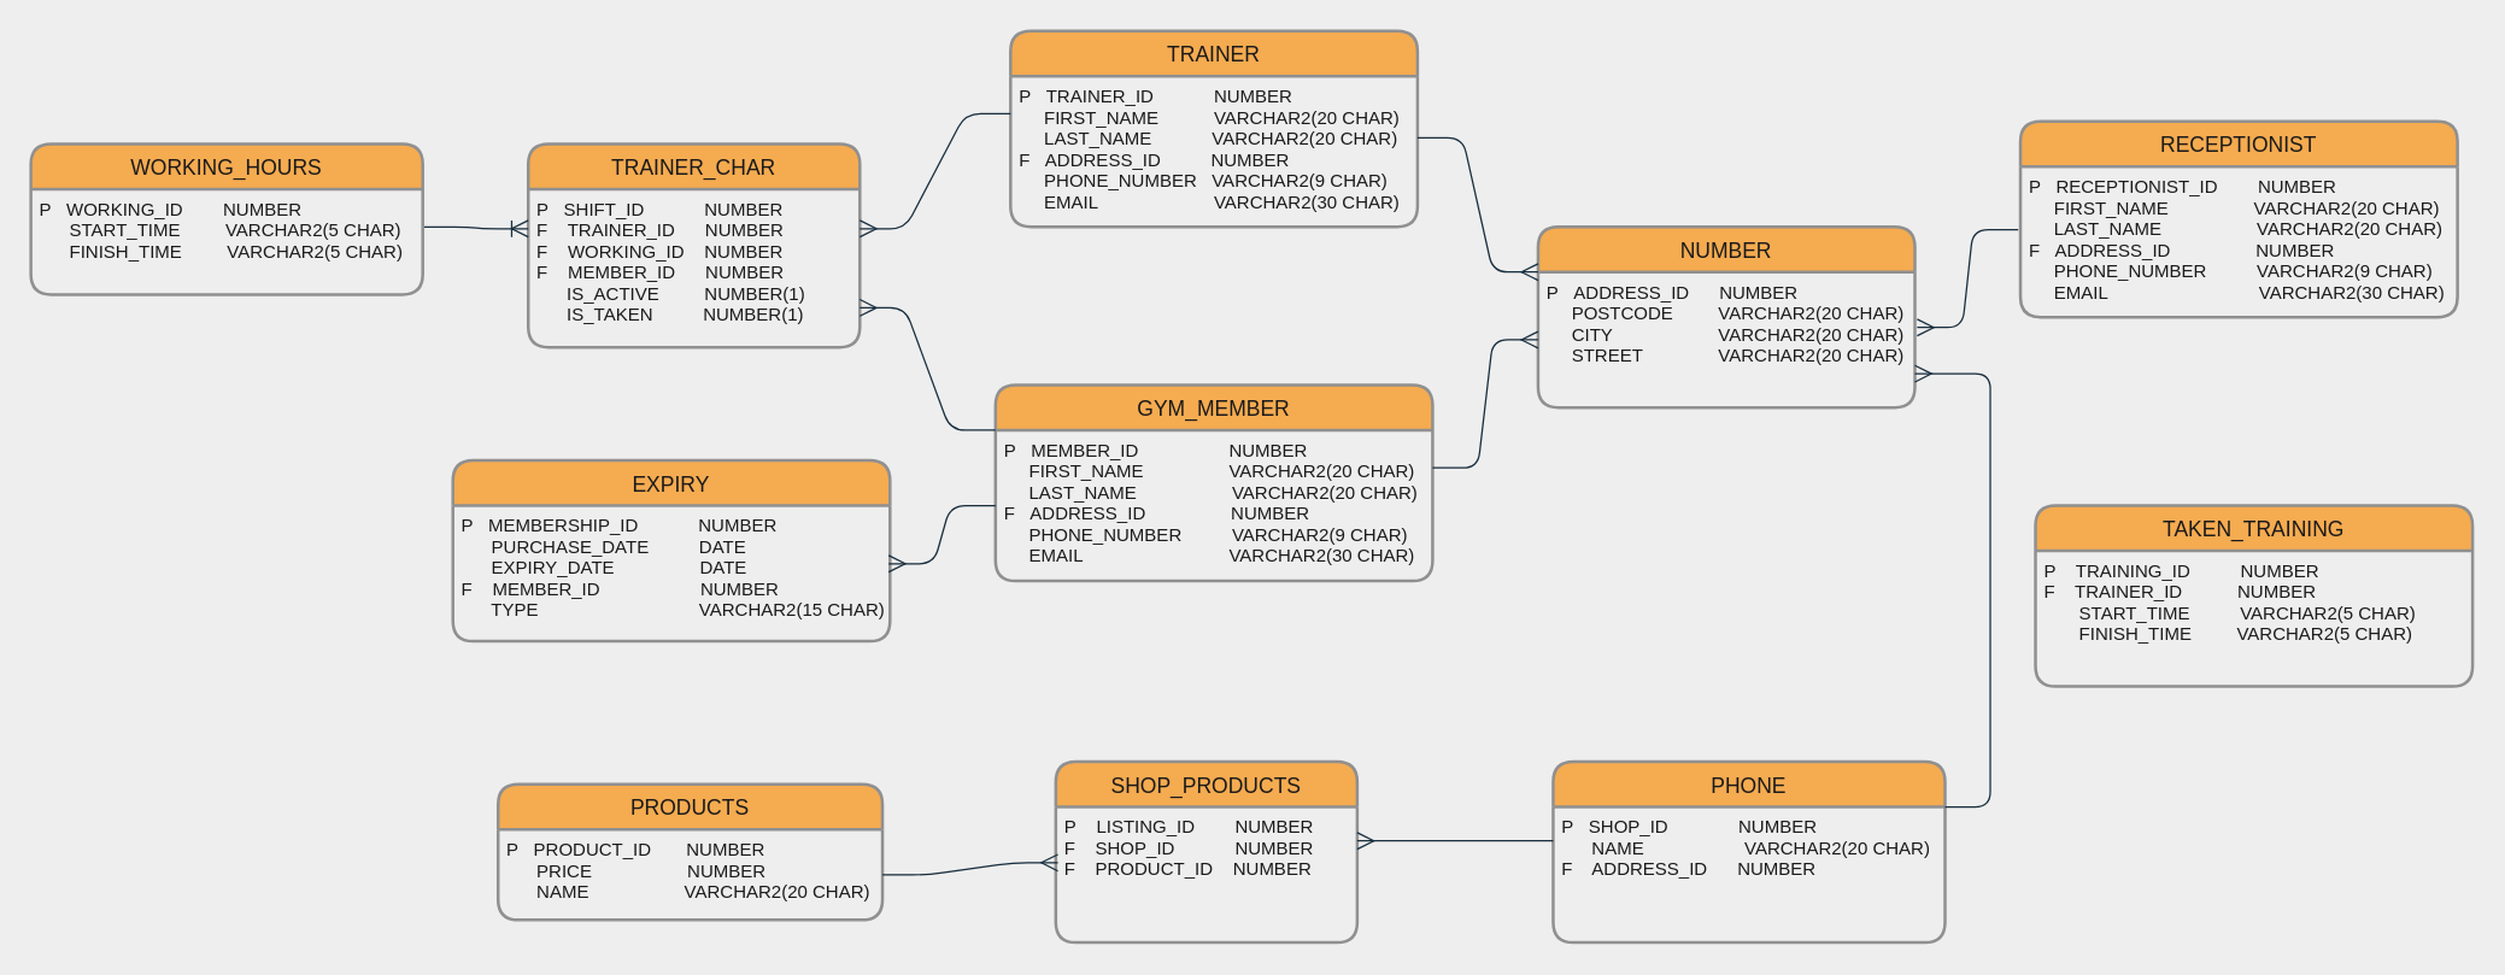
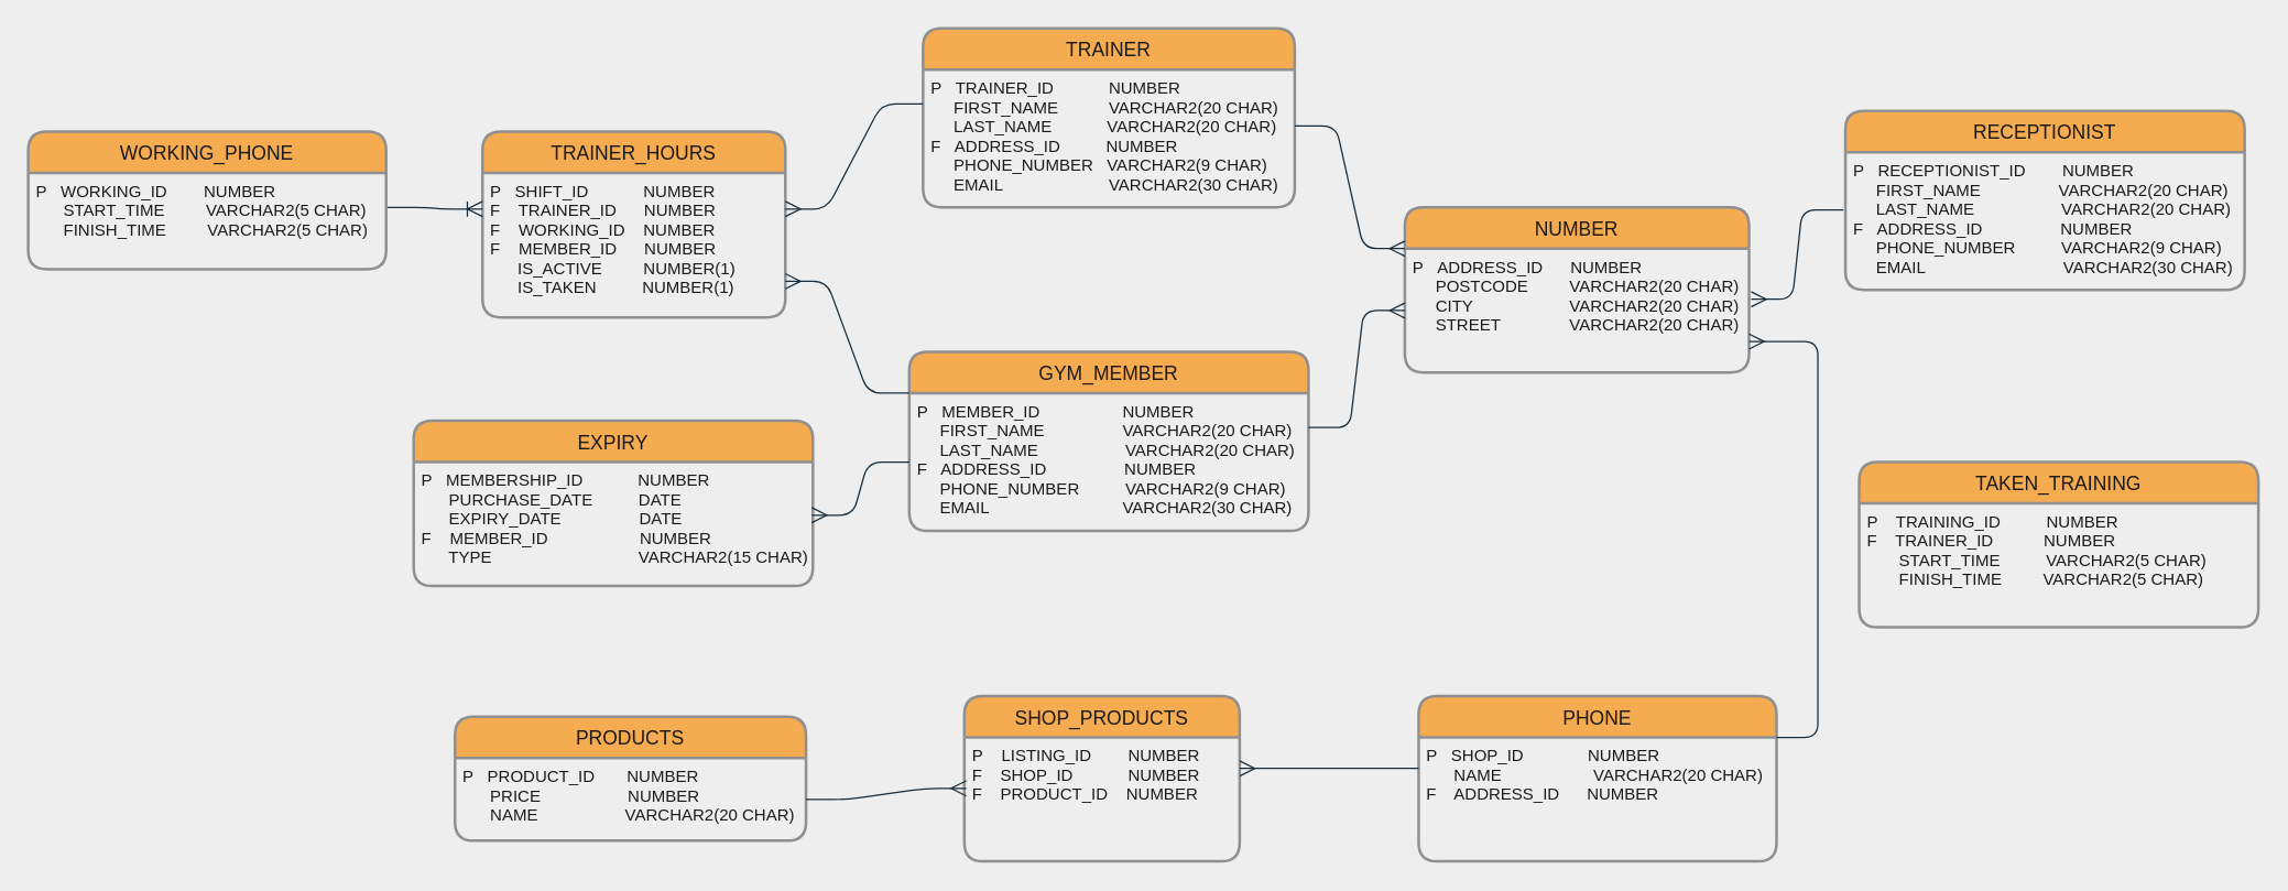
  <mxCell id="0" />
  <mxCell id="1" parent="0" />
  <mxCell id="2" value="TRAINER" style="swimlane;childLayout=stackLayout;horizontal=1;startSize=30;horizontalStack=0;rounded=1;fontSize=14;fontStyle=0;strokeWidth=2;resizeParent=0;resizeLast=1;shadow=0;dashed=0;align=center;fillColor=#F5AB50;strokeColor=#909090;fontColor=#1A1A1A;" vertex="1" parent="1"><mxGeometry x="670" y="20" width="270" height="130" as="geometry" /></mxCell>
  <mxCell id="3" value="P   TRAINER_ID            NUMBER&#10;     FIRST_NAME           VARCHAR2(20 CHAR)&#10;     LAST_NAME            VARCHAR2(20 CHAR)&#10;F   ADDRESS_ID          NUMBER&#10;     PHONE_NUMBER   VARCHAR2(9 CHAR)&#10;     EMAIL                       VARCHAR2(30 CHAR)" style="align=left;strokeColor=none;fillColor=none;spacingLeft=4;fontSize=12;verticalAlign=top;resizable=0;rotatable=0;part=1;fontColor=#1A1A1A;" vertex="1" parent="2"><mxGeometry y="30" width="270" height="100" as="geometry" /></mxCell>
  <mxCell id="4" value="RECEPTIONIST" style="swimlane;childLayout=stackLayout;horizontal=1;startSize=30;horizontalStack=0;rounded=1;fontSize=14;fontStyle=0;strokeWidth=2;resizeParent=0;resizeLast=1;shadow=0;dashed=0;align=center;fillColor=#F5AB50;strokeColor=#909090;fontColor=#1A1A1A;" vertex="1" parent="1"><mxGeometry x="1340" y="80" width="290" height="130" as="geometry" /></mxCell>
  <mxCell id="5" value="P   RECEPTIONIST_ID        NUMBER&#10;     FIRST_NAME                 VARCHAR2(20 CHAR)&#10;     LAST_NAME                   VARCHAR2(20 CHAR)&#10;F   ADDRESS_ID                 NUMBER&#10;     PHONE_NUMBER          VARCHAR2(9 CHAR)&#10;     EMAIL                              VARCHAR2(30 CHAR)" style="align=left;strokeColor=none;fillColor=none;spacingLeft=4;fontSize=12;verticalAlign=top;resizable=0;rotatable=0;part=1;fontColor=#1A1A1A;" vertex="1" parent="4"><mxGeometry y="30" width="290" height="100" as="geometry" /></mxCell>
- <mxCell id="6" value="TRAINER_CHAR" style="swimlane;childLayout=stackLayout;horizontal=1;startSize=30;horizontalStack=0;rounded=1;fontSize=14;fontStyle=0;strokeWidth=2;resizeParent=0;resizeLast=1;shadow=0;dashed=0;align=center;fillColor=#F5AB50;strokeColor=#909090;fontColor=#1A1A1A;" vertex="1" parent="1"><mxGeometry x="350" y="95" width="220" height="135" as="geometry" /></mxCell>
+ <mxCell id="6" value="TRAINER_HOURS" style="swimlane;childLayout=stackLayout;horizontal=1;startSize=30;horizontalStack=0;rounded=1;fontSize=14;fontStyle=0;strokeWidth=2;resizeParent=0;resizeLast=1;shadow=0;dashed=0;align=center;fillColor=#F5AB50;strokeColor=#909090;fontColor=#1A1A1A;" vertex="1" parent="1"><mxGeometry x="350" y="95" width="220" height="135" as="geometry" /></mxCell>
  <mxCell id="7" value="P   SHIFT_ID            NUMBER&#10;F    TRAINER_ID      NUMBER&#10;F    WORKING_ID    NUMBER&#10;F    MEMBER_ID      NUMBER&#10;      IS_ACTIVE         NUMBER(1)&#10;      IS_TAKEN          NUMBER(1)" style="align=left;strokeColor=none;fillColor=none;spacingLeft=4;fontSize=12;verticalAlign=top;resizable=0;rotatable=0;part=1;fontColor=#1A1A1A;" vertex="1" parent="6"><mxGeometry y="30" width="220" height="105" as="geometry" /></mxCell>
- <mxCell id="8" value="WORKING_HOURS" style="swimlane;childLayout=stackLayout;horizontal=1;startSize=30;horizontalStack=0;rounded=1;fontSize=14;fontStyle=0;strokeWidth=2;resizeParent=0;resizeLast=1;shadow=0;dashed=0;align=center;fillColor=#F5AB50;strokeColor=#909090;fontColor=#1A1A1A;" vertex="1" parent="1"><mxGeometry x="20" y="95" width="260" height="100" as="geometry" /></mxCell>
+ <mxCell id="8" value="WORKING_PHONE" style="swimlane;childLayout=stackLayout;horizontal=1;startSize=30;horizontalStack=0;rounded=1;fontSize=14;fontStyle=0;strokeWidth=2;resizeParent=0;resizeLast=1;shadow=0;dashed=0;align=center;fillColor=#F5AB50;strokeColor=#909090;fontColor=#1A1A1A;" vertex="1" parent="1"><mxGeometry x="20" y="95" width="260" height="100" as="geometry" /></mxCell>
  <mxCell id="9" value="P   WORKING_ID        NUMBER&#10;      START_TIME         VARCHAR2(5 CHAR)&#10;      FINISH_TIME         VARCHAR2(5 CHAR)" style="align=left;strokeColor=none;fillColor=none;spacingLeft=4;fontSize=12;verticalAlign=top;resizable=0;rotatable=0;part=1;fontColor=#1A1A1A;" vertex="1" parent="8"><mxGeometry y="30" width="260" height="70" as="geometry" /></mxCell>
  <mxCell id="10" value="GYM_MEMBER" style="swimlane;childLayout=stackLayout;horizontal=1;startSize=30;horizontalStack=0;rounded=1;fontSize=14;fontStyle=0;strokeWidth=2;resizeParent=0;resizeLast=1;shadow=0;dashed=0;align=center;fillColor=#F5AB50;strokeColor=#909090;fontColor=#1A1A1A;" vertex="1" parent="1"><mxGeometry x="660" y="255" width="290" height="130" as="geometry" /></mxCell>
  <mxCell id="11" value="P   MEMBER_ID                  NUMBER&#10;     FIRST_NAME                 VARCHAR2(20 CHAR)&#10;     LAST_NAME                   VARCHAR2(20 CHAR)&#10;F   ADDRESS_ID                 NUMBER&#10;     PHONE_NUMBER          VARCHAR2(9 CHAR)&#10;     EMAIL                             VARCHAR2(30 CHAR)" style="align=left;strokeColor=none;fillColor=none;spacingLeft=4;fontSize=12;verticalAlign=top;resizable=0;rotatable=0;part=1;fontColor=#1A1A1A;" vertex="1" parent="10"><mxGeometry y="30" width="290" height="100" as="geometry" /></mxCell>
  <mxCell id="12" value="EXPIRY" style="swimlane;childLayout=stackLayout;horizontal=1;startSize=30;horizontalStack=0;rounded=1;fontSize=14;fontStyle=0;strokeWidth=2;resizeParent=0;resizeLast=1;shadow=0;dashed=0;align=center;fillColor=#F5AB50;strokeColor=#909090;fontColor=#1A1A1A;" vertex="1" parent="1"><mxGeometry x="300" y="305" width="290" height="120" as="geometry" /></mxCell>
  <mxCell id="13" value="P   MEMBERSHIP_ID            NUMBER&#10;      PURCHASE_DATE          DATE&#10;      EXPIRY_DATE                 DATE&#10;F    MEMBER_ID                    NUMBER&#10;      TYPE                                VARCHAR2(15 CHAR)" style="align=left;strokeColor=none;fillColor=none;spacingLeft=4;fontSize=12;verticalAlign=top;resizable=0;rotatable=0;part=1;fontColor=#1A1A1A;" vertex="1" parent="12"><mxGeometry y="30" width="290" height="90" as="geometry" /></mxCell>
  <mxCell id="14" value="PHONE" style="swimlane;childLayout=stackLayout;horizontal=1;startSize=30;horizontalStack=0;rounded=1;fontSize=14;fontStyle=0;strokeWidth=2;resizeParent=0;resizeLast=1;shadow=0;dashed=0;align=center;fillColor=#F5AB50;strokeColor=#909090;fontColor=#1A1A1A;" vertex="1" parent="1"><mxGeometry x="1030" y="505" width="260" height="120" as="geometry" /></mxCell>
  <mxCell id="15" value="P   SHOP_ID              NUMBER&#10;      NAME                    VARCHAR2(20 CHAR)&#10;F    ADDRESS_ID      NUMBER" style="align=left;strokeColor=none;fillColor=none;spacingLeft=4;fontSize=12;verticalAlign=top;resizable=0;rotatable=0;part=1;fontColor=#1A1A1A;" vertex="1" parent="14"><mxGeometry y="30" width="260" height="90" as="geometry" /></mxCell>
  <mxCell id="16" value="SHOP_PRODUCTS" style="swimlane;childLayout=stackLayout;horizontal=1;startSize=30;horizontalStack=0;rounded=1;fontSize=14;fontStyle=0;strokeWidth=2;resizeParent=0;resizeLast=1;shadow=0;dashed=0;align=center;fillColor=#F5AB50;strokeColor=#909090;fontColor=#1A1A1A;" vertex="1" parent="1"><mxGeometry x="700" y="505" width="200" height="120" as="geometry" /></mxCell>
  <mxCell id="17" value="P    LISTING_ID        NUMBER&#10;F    SHOP_ID            NUMBER&#10;F    PRODUCT_ID    NUMBER" style="align=left;strokeColor=none;fillColor=none;spacingLeft=4;fontSize=12;verticalAlign=top;resizable=0;rotatable=0;part=1;fontColor=#1A1A1A;" vertex="1" parent="16"><mxGeometry y="30" width="200" height="90" as="geometry" /></mxCell>
  <mxCell id="18" value="PRODUCTS" style="swimlane;childLayout=stackLayout;horizontal=1;startSize=30;horizontalStack=0;rounded=1;fontSize=14;fontStyle=0;strokeWidth=2;resizeParent=0;resizeLast=1;shadow=0;dashed=0;align=center;fillColor=#F5AB50;strokeColor=#909090;fontColor=#1A1A1A;" vertex="1" parent="1"><mxGeometry x="330" y="520" width="255" height="90" as="geometry" /></mxCell>
  <mxCell id="19" value="P   PRODUCT_ID       NUMBER&#10;      PRICE                   NUMBER&#10;      NAME                   VARCHAR2(20 CHAR)" style="align=left;strokeColor=none;fillColor=none;spacingLeft=4;fontSize=12;verticalAlign=top;resizable=0;rotatable=0;part=1;fontColor=#1A1A1A;" vertex="1" parent="18"><mxGeometry y="30" width="255" height="60" as="geometry" /></mxCell>
  <mxCell id="20" value="NUMBER" style="swimlane;childLayout=stackLayout;horizontal=1;startSize=30;horizontalStack=0;rounded=1;fontSize=14;fontStyle=0;strokeWidth=2;resizeParent=0;resizeLast=1;shadow=0;dashed=0;align=center;fillColor=#F5AB50;strokeColor=#909090;fontColor=#1A1A1A;" vertex="1" parent="1"><mxGeometry x="1020" y="150" width="250" height="120" as="geometry" /></mxCell>
  <mxCell id="21" value="P   ADDRESS_ID      NUMBER&#10;     POSTCODE         VARCHAR2(20 CHAR)&#10;     CITY                     VARCHAR2(20 CHAR)&#10;     STREET               VARCHAR2(20 CHAR)" style="align=left;strokeColor=none;fillColor=none;spacingLeft=4;fontSize=12;verticalAlign=top;resizable=0;rotatable=0;part=1;fontColor=#1A1A1A;" vertex="1" parent="20"><mxGeometry y="30" width="250" height="90" as="geometry" /></mxCell>
  <mxCell id="22" value="" style="edgeStyle=entityRelationEdgeStyle;fontSize=12;html=1;endArrow=ERmany;startSize=9;endSize=9;entryX=1;entryY=0.25;entryDx=0;entryDy=0;exitX=0;exitY=0.25;exitDx=0;exitDy=0;labelBackgroundColor=#EEEEEE;strokeColor=#182E3E;fontColor=#1A1A1A;" edge="1" parent="1" source="3" target="7"><mxGeometry width="100" height="100" relative="1" as="geometry"><mxPoint x="510" y="285" as="sourcePoint" /><mxPoint x="610" y="185" as="targetPoint" /></mxGeometry></mxCell>
  <mxCell id="23" value="" style="edgeStyle=entityRelationEdgeStyle;fontSize=12;html=1;endArrow=ERoneToMany;startSize=9;endSize=9;entryX=0;entryY=0.25;entryDx=0;entryDy=0;exitX=1.004;exitY=0.36;exitDx=0;exitDy=0;exitPerimeter=0;labelBackgroundColor=#EEEEEE;strokeColor=#182E3E;fontColor=#1A1A1A;" edge="1" parent="1" source="9" target="7"><mxGeometry width="100" height="100" relative="1" as="geometry"><mxPoint x="240" y="265" as="sourcePoint" /><mxPoint x="340" y="165" as="targetPoint" /></mxGeometry></mxCell>
  <mxCell id="24" value="TAKEN_TRAINING" style="swimlane;childLayout=stackLayout;horizontal=1;startSize=30;horizontalStack=0;rounded=1;fontSize=14;fontStyle=0;strokeWidth=2;resizeParent=0;resizeLast=1;shadow=0;dashed=0;align=center;fillColor=#F5AB50;strokeColor=#909090;fontColor=#1A1A1A;" vertex="1" parent="1"><mxGeometry x="1350" y="335" width="290" height="120" as="geometry" /></mxCell>
  <mxCell id="25" value="P    TRAINING_ID          NUMBER&#10;F    TRAINER_ID           NUMBER&#10;       START_TIME          VARCHAR2(5 CHAR)&#10;       FINISH_TIME         VARCHAR2(5 CHAR)" style="align=left;strokeColor=none;fillColor=none;spacingLeft=4;fontSize=12;verticalAlign=top;resizable=0;rotatable=0;part=1;fontColor=#1A1A1A;" vertex="1" parent="24"><mxGeometry y="30" width="290" height="90" as="geometry" /></mxCell>
  <mxCell id="26" value="" style="edgeStyle=entityRelationEdgeStyle;fontSize=12;html=1;endArrow=ERmany;startSize=9;endSize=9;entryX=1;entryY=0.75;entryDx=0;entryDy=0;exitX=0;exitY=0;exitDx=0;exitDy=0;labelBackgroundColor=#EEEEEE;strokeColor=#182E3E;fontColor=#1A1A1A;" edge="1" parent="1" source="11" target="7"><mxGeometry width="100" height="100" relative="1" as="geometry"><mxPoint x="655" y="255" as="sourcePoint" /><mxPoint x="755" y="155" as="targetPoint" /></mxGeometry></mxCell>
  <mxCell id="27" value="" style="edgeStyle=entityRelationEdgeStyle;fontSize=12;html=1;endArrow=ERmany;startSize=9;endSize=9;entryX=0.997;entryY=0.429;entryDx=0;entryDy=0;entryPerimeter=0;exitX=0;exitY=0.5;exitDx=0;exitDy=0;labelBackgroundColor=#EEEEEE;strokeColor=#182E3E;fontColor=#1A1A1A;" edge="1" parent="1" source="11" target="13"><mxGeometry width="100" height="100" relative="1" as="geometry"><mxPoint x="530" y="495" as="sourcePoint" /><mxPoint x="630" y="395" as="targetPoint" /></mxGeometry></mxCell>
  <mxCell id="28" value="" style="edgeStyle=entityRelationEdgeStyle;fontSize=12;html=1;endArrow=ERmany;startSize=9;endSize=9;entryX=0;entryY=0;entryDx=0;entryDy=0;labelBackgroundColor=#EEEEEE;strokeColor=#182E3E;fontColor=#1A1A1A;" edge="1" parent="1" target="21"><mxGeometry width="100" height="100" relative="1" as="geometry"><mxPoint x="940" y="91" as="sourcePoint" /><mxPoint x="970" y="185" as="targetPoint" /></mxGeometry></mxCell>
  <mxCell id="29" value="" style="edgeStyle=entityRelationEdgeStyle;fontSize=12;html=1;endArrow=ERmany;startSize=9;endSize=9;exitX=1;exitY=0.25;exitDx=0;exitDy=0;entryX=0;entryY=0.5;entryDx=0;entryDy=0;labelBackgroundColor=#EEEEEE;strokeColor=#182E3E;fontColor=#1A1A1A;" edge="1" parent="1" source="11" target="21"><mxGeometry width="100" height="100" relative="1" as="geometry"><mxPoint x="960" y="465" as="sourcePoint" /><mxPoint x="980" y="275" as="targetPoint" /></mxGeometry></mxCell>
  <mxCell id="30" value="" style="edgeStyle=entityRelationEdgeStyle;fontSize=12;html=1;endArrow=ERmany;startSize=9;endSize=9;entryX=1.006;entryY=0.409;entryDx=0;entryDy=0;entryPerimeter=0;exitX=-0.005;exitY=0.42;exitDx=0;exitDy=0;exitPerimeter=0;labelBackgroundColor=#EEEEEE;strokeColor=#182E3E;fontColor=#1A1A1A;" edge="1" parent="1" source="5" target="21"><mxGeometry width="100" height="100" relative="1" as="geometry"><mxPoint x="1225" y="345" as="sourcePoint" /><mxPoint x="1325" y="245" as="targetPoint" /></mxGeometry></mxCell>
  <mxCell id="31" value="" style="edgeStyle=entityRelationEdgeStyle;fontSize=12;html=1;endArrow=ERmany;startSize=9;endSize=9;entryX=0.007;entryY=0.411;entryDx=0;entryDy=0;entryPerimeter=0;exitX=1;exitY=0.5;exitDx=0;exitDy=0;labelBackgroundColor=#EEEEEE;strokeColor=#182E3E;fontColor=#1A1A1A;" edge="1" parent="1" source="19" target="17"><mxGeometry width="100" height="100" relative="1" as="geometry"><mxPoint x="550" y="685" as="sourcePoint" /><mxPoint x="650" y="585" as="targetPoint" /></mxGeometry></mxCell>
  <mxCell id="32" value="" style="edgeStyle=entityRelationEdgeStyle;fontSize=12;html=1;endArrow=ERmany;startSize=9;endSize=9;entryX=1;entryY=0.25;entryDx=0;entryDy=0;exitX=0;exitY=0.25;exitDx=0;exitDy=0;labelBackgroundColor=#EEEEEE;strokeColor=#182E3E;fontColor=#1A1A1A;" edge="1" parent="1" source="15" target="17"><mxGeometry width="100" height="100" relative="1" as="geometry"><mxPoint x="904" y="495" as="sourcePoint" /><mxPoint x="1004" y="395" as="targetPoint" /></mxGeometry></mxCell>
  <mxCell id="33" value="" style="edgeStyle=entityRelationEdgeStyle;fontSize=12;html=1;endArrow=ERmany;startSize=9;endSize=9;entryX=1;entryY=0.75;entryDx=0;entryDy=0;labelBackgroundColor=#EEEEEE;strokeColor=#182E3E;fontColor=#1A1A1A;" edge="1" parent="1" target="21"><mxGeometry width="100" height="100" relative="1" as="geometry"><mxPoint x="1290" y="535" as="sourcePoint" /><mxPoint x="1370" y="405" as="targetPoint" /></mxGeometry></mxCell>
